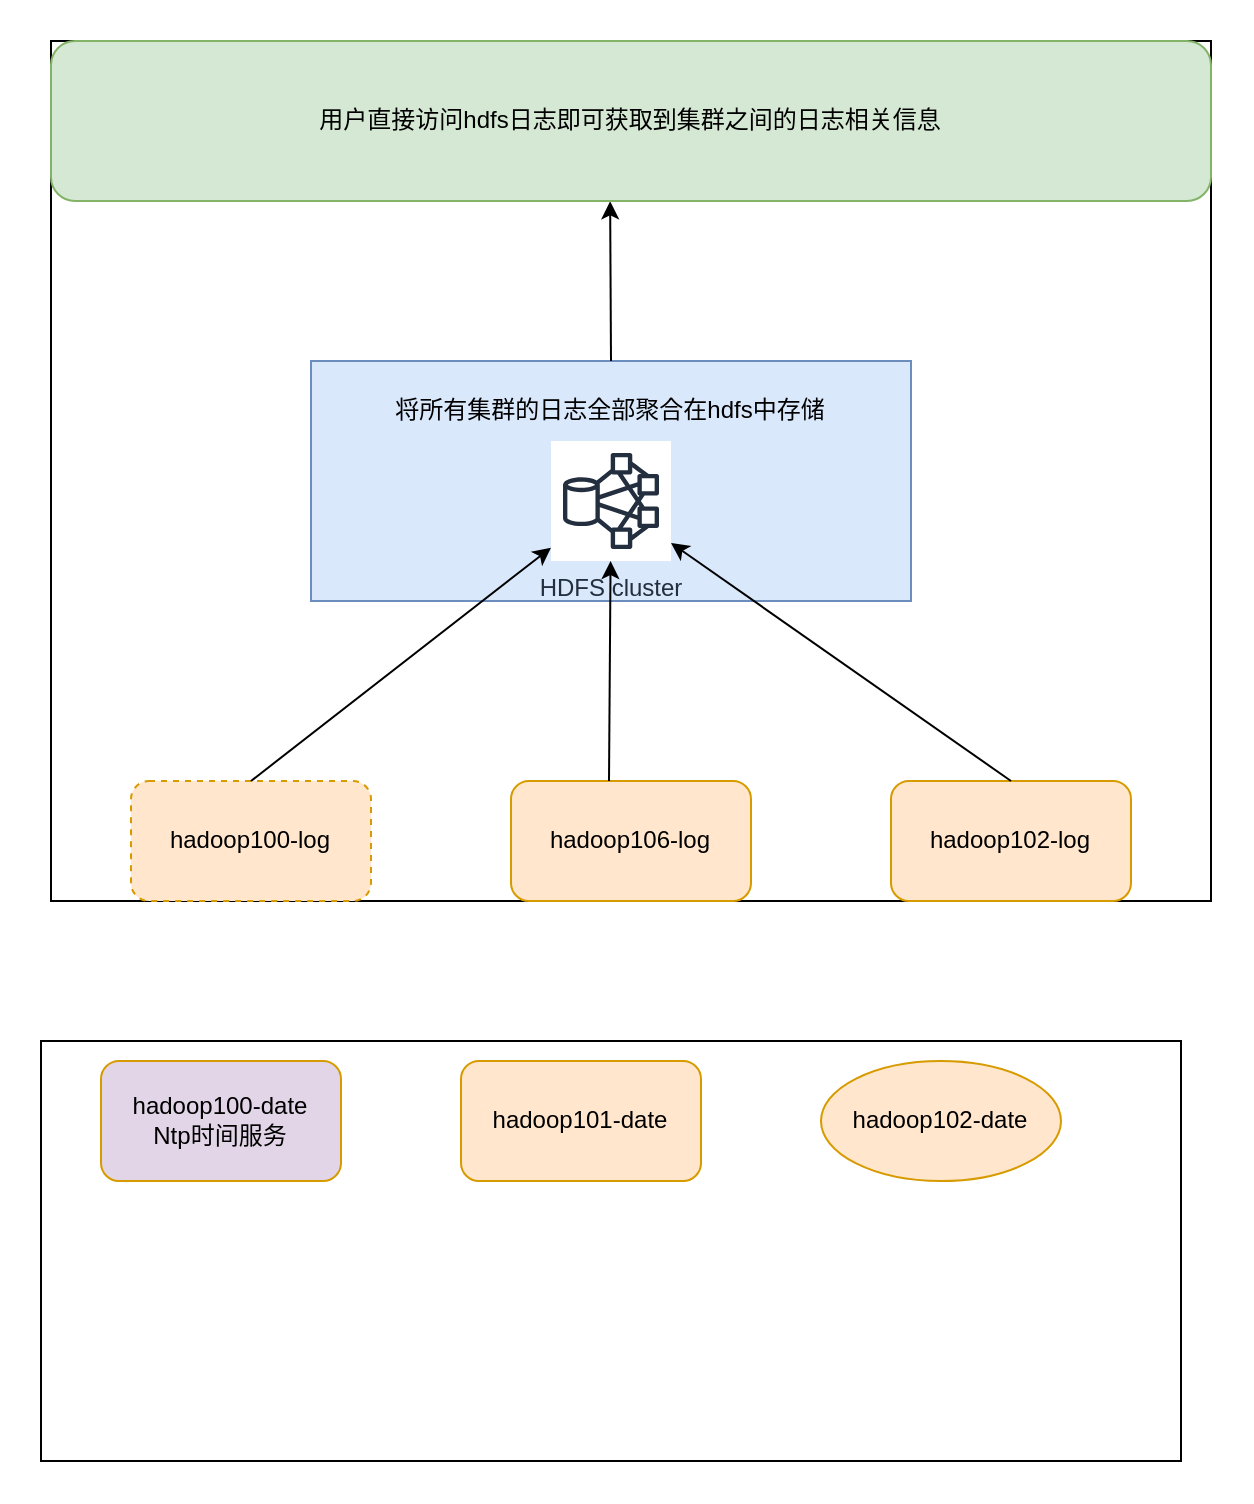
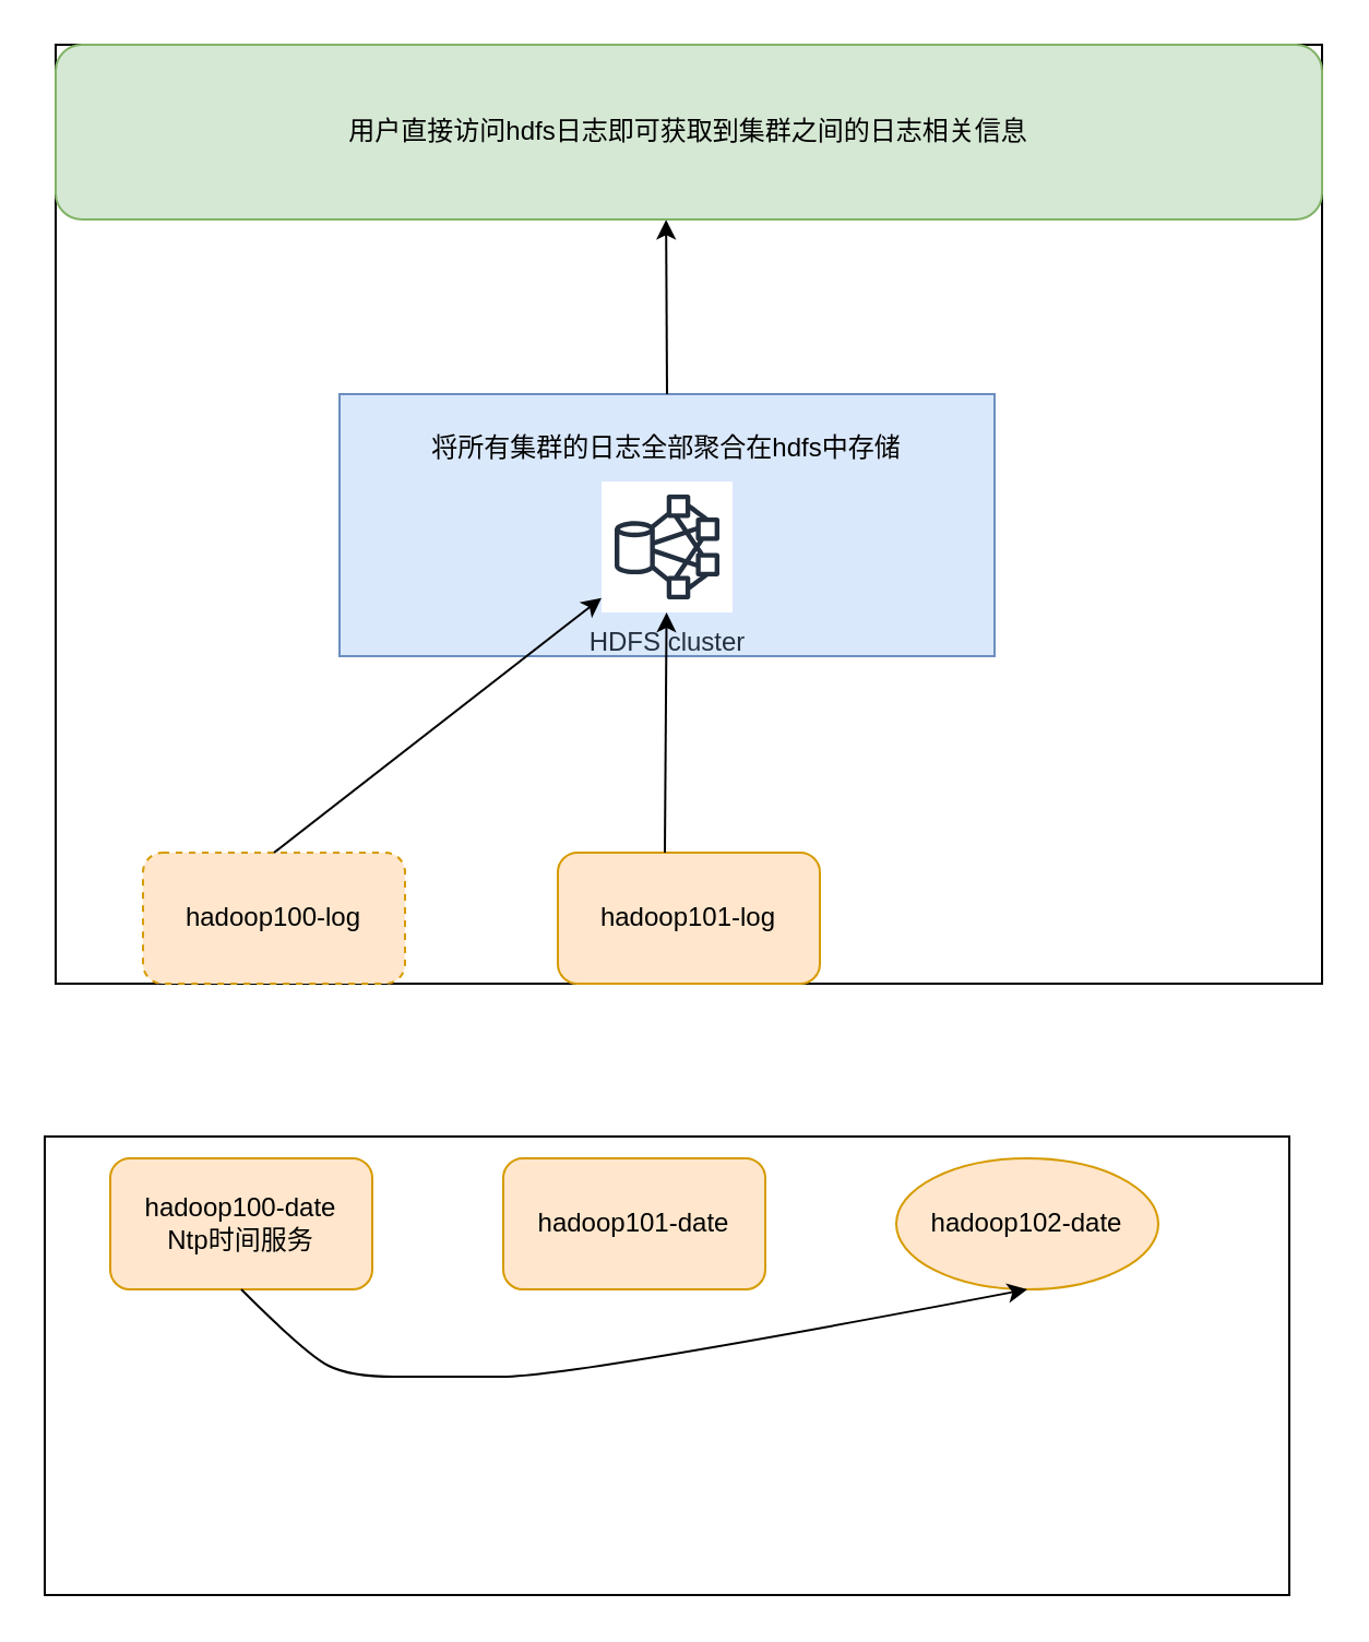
  <mxCell id="0" />
  <mxCell id="1" parent="0" />
  <mxCell id="2" value="" style="rounded=0;whiteSpace=wrap;html=1;" parent="1" vertex="1"><mxGeometry x="25" y="20" width="580" height="430" as="geometry" /></mxCell>
  <mxCell id="3" value="hadoop100-log" style="rounded=1;whiteSpace=wrap;html=1;fillColor=#ffe6cc;strokeColor=#d79b00;dashed=1;" parent="1" vertex="1"><mxGeometry x="65" y="390" width="120" height="60" as="geometry" /></mxCell>
- <mxCell id="4" value="hadoop106-log" style="rounded=1;whiteSpace=wrap;html=1;fillColor=#ffe6cc;strokeColor=#d79b00;" parent="1" vertex="1"><mxGeometry x="255" y="390" width="120" height="60" as="geometry" /></mxCell>
- <mxCell id="5" value="hadoop102-log" style="rounded=1;whiteSpace=wrap;html=1;fillColor=#ffe6cc;strokeColor=#d79b00;" parent="1" vertex="1"><mxGeometry x="445" y="390" width="120" height="60" as="geometry" /></mxCell>
+ <mxCell id="4" value="hadoop101-log" style="rounded=1;whiteSpace=wrap;html=1;fillColor=#ffe6cc;strokeColor=#d79b00;" parent="1" vertex="1"><mxGeometry x="255" y="390" width="120" height="60" as="geometry" /></mxCell>
  <mxCell id="6" value="" style="rounded=0;whiteSpace=wrap;html=1;fillColor=#dae8fc;strokeColor=#6c8ebf;" parent="1" vertex="1"><mxGeometry x="155" y="180" width="300" height="120" as="geometry" /></mxCell>
  <mxCell id="7" value="" style="endArrow=classic;html=1;rounded=0;exitX=0.5;exitY=0;exitDx=0;exitDy=0;" parent="1" source="3" target="10" edge="1"><mxGeometry width="50" height="50" relative="1" as="geometry"><mxPoint x="145" y="350" as="sourcePoint" /><mxPoint x="285" y="267.98" as="targetPoint" /></mxGeometry></mxCell>
  <mxCell id="8" value="" style="endArrow=classic;html=1;rounded=0;exitX=0.5;exitY=0;exitDx=0;exitDy=0;" parent="1" target="10" edge="1"><mxGeometry width="50" height="50" relative="1" as="geometry"><mxPoint x="304" y="390" as="sourcePoint" /><mxPoint x="318.095" y="277.979" as="targetPoint" /></mxGeometry></mxCell>
- <mxCell id="9" value="" style="endArrow=classic;html=1;rounded=0;exitX=0.5;exitY=0;exitDx=0;exitDy=0;" parent="1" source="5" target="10" edge="1"><mxGeometry width="50" height="50" relative="1" as="geometry"><mxPoint x="495" y="390" as="sourcePoint" /><mxPoint x="361" y="270.527" as="targetPoint" /></mxGeometry></mxCell>
  <mxCell id="10" value="HDFS cluster" style="sketch=0;outlineConnect=0;fontColor=#232F3E;gradientColor=none;strokeColor=#232F3E;fillColor=#ffffff;dashed=0;verticalLabelPosition=bottom;verticalAlign=top;align=center;html=1;fontSize=12;fontStyle=0;aspect=fixed;shape=mxgraph.aws4.resourceIcon;resIcon=mxgraph.aws4.hdfs_cluster;" parent="1" vertex="1"><mxGeometry x="275" y="220" width="60" height="60" as="geometry" /></mxCell>
  <mxCell id="11" value="将所有集群的日志全部聚合在hdfs中存储" style="text;html=1;strokeColor=none;fillColor=none;align=center;verticalAlign=middle;whiteSpace=wrap;rounded=0;" parent="1" vertex="1"><mxGeometry x="195" y="190" width="220" height="30" as="geometry" /></mxCell>
  <mxCell id="12" value="" style="endArrow=classic;html=1;rounded=0;exitX=0.5;exitY=0;exitDx=0;exitDy=0;entryX=0.482;entryY=1.002;entryDx=0;entryDy=0;entryPerimeter=0;" parent="1" source="6" target="13" edge="1"><mxGeometry width="50" height="50" relative="1" as="geometry"><mxPoint x="275" y="180" as="sourcePoint" /><mxPoint x="305" y="110" as="targetPoint" /></mxGeometry></mxCell>
  <mxCell id="13" value="用户直接访问hdfs日志即可获取到集群之间的日志相关信息" style="rounded=1;whiteSpace=wrap;html=1;fillColor=#d5e8d4;strokeColor=#82b366;" parent="1" vertex="1"><mxGeometry x="25" y="20" width="580" height="80" as="geometry" /></mxCell>
  <mxCell id="14" value="" style="rounded=0;whiteSpace=wrap;html=1;" vertex="1" parent="1"><mxGeometry x="20" y="520" width="570" height="210" as="geometry" /></mxCell>
- <mxCell id="15" value="hadoop100-date&lt;br&gt;Ntp时间服务" style="rounded=1;whiteSpace=wrap;html=1;fillColor=#e1d5e7;strokeColor=#d79b00;" vertex="1" parent="1"><mxGeometry x="50" y="530" width="120" height="60" as="geometry" /></mxCell>
+ <mxCell id="15" value="hadoop100-date&lt;br&gt;Ntp时间服务" style="rounded=1;whiteSpace=wrap;html=1;fillColor=#ffe6cc;strokeColor=#d79b00;" vertex="1" parent="1"><mxGeometry x="50" y="530" width="120" height="60" as="geometry" /></mxCell>
  <mxCell id="16" value="hadoop101-date" style="rounded=1;whiteSpace=wrap;html=1;fillColor=#ffe6cc;strokeColor=#d79b00;" vertex="1" parent="1"><mxGeometry x="230" y="530" width="120" height="60" as="geometry" /></mxCell>
  <mxCell id="17" value="hadoop102-date" style="ellipse;whiteSpace=wrap;html=1;fillColor=#ffe6cc;strokeColor=#d79b00;" vertex="1" parent="1"><mxGeometry x="410" y="530" width="120" height="60" as="geometry" /></mxCell>
+ <mxCell id="18" value="" style="curved=1;endArrow=classic;html=1;rounded=0;exitX=0.5;exitY=1;exitDx=0;exitDy=0;entryX=0.5;entryY=1;entryDx=0;entryDy=0;" edge="1" parent="1" source="15" target="17"><mxGeometry width="50" height="50" relative="1" as="geometry"><mxPoint x="120" y="600" as="sourcePoint" /><mxPoint x="300" y="600" as="targetPoint" /><Array as="points"><mxPoint x="140" y="620" /><mxPoint x="160" y="630" /><mxPoint x="200" y="630" /><mxPoint x="260" y="630" /></Array></mxGeometry></mxCell>
